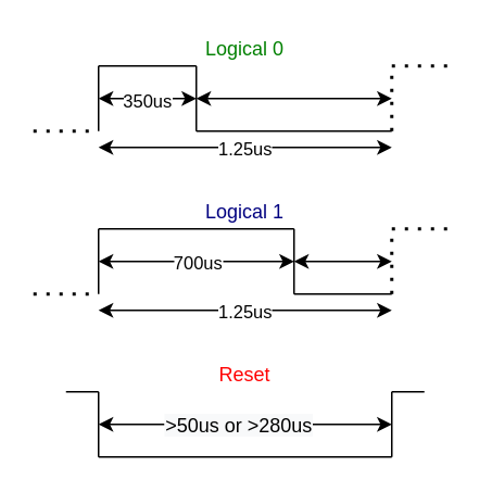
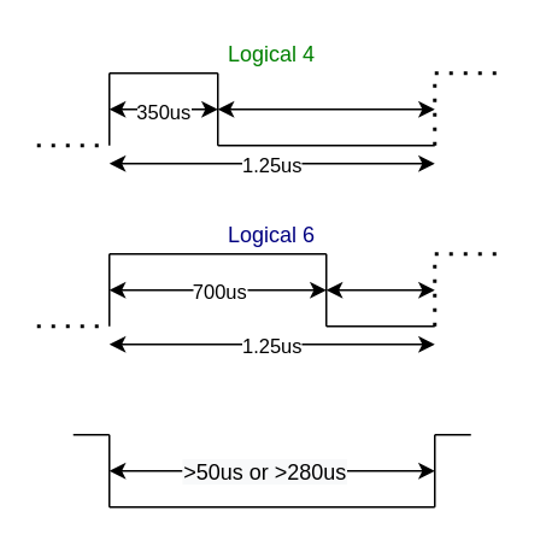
  <mxCell id="0" />
  <mxCell id="1" parent="0" />
  <mxCell id="2" value="" style="endArrow=none;html=1;" edge="1" parent="1"><mxGeometry width="50" height="50" relative="1" as="geometry"><mxPoint x="60" y="80" as="sourcePoint" /><mxPoint x="60" y="40" as="targetPoint" /></mxGeometry></mxCell>
  <mxCell id="3" value="" style="endArrow=none;html=1;" edge="1" parent="1"><mxGeometry width="50" height="50" relative="1" as="geometry"><mxPoint x="120" y="80" as="sourcePoint" /><mxPoint x="120" y="40" as="targetPoint" /></mxGeometry></mxCell>
  <mxCell id="4" value="" style="endArrow=none;html=1;" edge="1" parent="1"><mxGeometry width="50" height="50" relative="1" as="geometry"><mxPoint x="240" y="80" as="sourcePoint" /><mxPoint x="120" y="80" as="targetPoint" /></mxGeometry></mxCell>
  <mxCell id="5" value="" style="endArrow=none;html=1;" edge="1" parent="1"><mxGeometry width="50" height="50" relative="1" as="geometry"><mxPoint x="120" y="40" as="sourcePoint" /><mxPoint x="60" y="40" as="targetPoint" /></mxGeometry></mxCell>
  <mxCell id="6" value="" style="endArrow=none;html=1;" edge="1" parent="1"><mxGeometry width="50" height="50" relative="1" as="geometry"><mxPoint x="60" y="180" as="sourcePoint" /><mxPoint x="60" y="140" as="targetPoint" /></mxGeometry></mxCell>
  <mxCell id="7" value="" style="endArrow=none;html=1;" edge="1" parent="1"><mxGeometry width="50" height="50" relative="1" as="geometry"><mxPoint x="180" y="180" as="sourcePoint" /><mxPoint x="180" y="140" as="targetPoint" /></mxGeometry></mxCell>
  <mxCell id="8" value="" style="endArrow=none;html=1;" edge="1" parent="1"><mxGeometry width="50" height="50" relative="1" as="geometry"><mxPoint x="240" y="180" as="sourcePoint" /><mxPoint x="180" y="180" as="targetPoint" /></mxGeometry></mxCell>
- <mxCell id="9" value="Logical 0" style="text;html=1;strokeColor=none;fillColor=none;align=center;verticalAlign=middle;whiteSpace=wrap;rounded=0;fontColor=#008000;" vertex="1" parent="1"><mxGeometry x="120" y="20" width="60" height="20" as="geometry" /></mxCell>
- <mxCell id="10" value="Reset" style="text;html=1;strokeColor=none;fillColor=none;align=center;verticalAlign=middle;whiteSpace=wrap;rounded=0;labelBackgroundColor=none;fontColor=#FF0000;" vertex="1" parent="1"><mxGeometry x="120" y="220" width="60" height="20" as="geometry" /></mxCell>
+ <mxCell id="9" value="Logical 4" style="text;html=1;strokeColor=none;fillColor=none;align=center;verticalAlign=middle;whiteSpace=wrap;rounded=0;fontColor=#008000;" vertex="1" parent="1"><mxGeometry x="120" y="20" width="60" height="20" as="geometry" /></mxCell>
  <mxCell id="11" value="" style="endArrow=none;html=1;" edge="1" parent="1"><mxGeometry width="50" height="50" relative="1" as="geometry"><mxPoint x="180" y="140" as="sourcePoint" /><mxPoint x="60" y="140" as="targetPoint" /></mxGeometry></mxCell>
  <mxCell id="12" value="" style="endArrow=classic;startArrow=classic;html=1;" edge="1" parent="1"><mxGeometry width="50" height="50" relative="1" as="geometry"><mxPoint x="60" y="60" as="sourcePoint" /><mxPoint x="120" y="60" as="targetPoint" /></mxGeometry></mxCell>
  <mxCell id="13" value="350us" style="edgeLabel;html=1;align=center;verticalAlign=middle;resizable=0;points=[];" vertex="1" connectable="0" parent="12"><mxGeometry x="0.248" y="-1" relative="1" as="geometry"><mxPoint x="-7.33" as="offset" /></mxGeometry></mxCell>
  <mxCell id="14" value="" style="endArrow=classic;startArrow=classic;html=1;" edge="1" parent="1"><mxGeometry width="50" height="50" relative="1" as="geometry"><mxPoint x="180" y="160" as="sourcePoint" /><mxPoint x="240" y="160" as="targetPoint" /></mxGeometry></mxCell>
  <mxCell id="15" value="" style="endArrow=classic;startArrow=classic;html=1;" edge="1" parent="1"><mxGeometry width="50" height="50" relative="1" as="geometry"><mxPoint x="120" y="60" as="sourcePoint" /><mxPoint x="240" y="60" as="targetPoint" /></mxGeometry></mxCell>
  <mxCell id="16" value="" style="endArrow=classic;startArrow=classic;html=1;" edge="1" parent="1"><mxGeometry width="50" height="50" relative="1" as="geometry"><mxPoint x="60" y="160" as="sourcePoint" /><mxPoint x="180" y="160" as="targetPoint" /></mxGeometry></mxCell>
  <mxCell id="17" value="700us" style="edgeLabel;html=1;align=center;verticalAlign=middle;resizable=0;points=[];" vertex="1" connectable="0" parent="16"><mxGeometry x="-0.154" y="1" relative="1" as="geometry"><mxPoint x="9.33" y="1" as="offset" /></mxGeometry></mxCell>
  <mxCell id="18" value="" style="endArrow=classic;startArrow=classic;html=1;" edge="1" parent="1"><mxGeometry width="50" height="50" relative="1" as="geometry"><mxPoint x="60" y="190" as="sourcePoint" /><mxPoint x="240" y="190" as="targetPoint" /></mxGeometry></mxCell>
  <mxCell id="19" value="1.25us" style="edgeLabel;html=1;align=center;verticalAlign=middle;resizable=0;points=[];" vertex="1" connectable="0" parent="18"><mxGeometry x="0.138" relative="1" as="geometry"><mxPoint x="-12.33" as="offset" /></mxGeometry></mxCell>
  <mxCell id="20" value="" style="endArrow=none;dashed=1;html=1;dashPattern=1 3;strokeWidth=2;" edge="1" parent="1"><mxGeometry width="50" height="50" relative="1" as="geometry"><mxPoint x="20" y="80" as="sourcePoint" /><mxPoint x="60" y="80" as="targetPoint" /></mxGeometry></mxCell>
  <mxCell id="21" value="" style="endArrow=none;dashed=1;html=1;dashPattern=1 3;strokeWidth=2;" edge="1" parent="1"><mxGeometry width="50" height="50" relative="1" as="geometry"><mxPoint x="20" y="180" as="sourcePoint" /><mxPoint x="60" y="180" as="targetPoint" /></mxGeometry></mxCell>
  <mxCell id="22" value="" style="endArrow=none;dashed=1;html=1;dashPattern=1 3;strokeWidth=2;" edge="1" parent="1"><mxGeometry width="50" height="50" relative="1" as="geometry"><mxPoint x="240" y="140" as="sourcePoint" /><mxPoint x="280" y="140" as="targetPoint" /></mxGeometry></mxCell>
  <mxCell id="23" value="" style="endArrow=none;dashed=1;html=1;dashPattern=1 3;strokeWidth=2;" edge="1" parent="1"><mxGeometry width="50" height="50" relative="1" as="geometry"><mxPoint x="240" y="40" as="sourcePoint" /><mxPoint x="280" y="40" as="targetPoint" /></mxGeometry></mxCell>
  <mxCell id="24" value="" style="endArrow=none;dashed=1;html=1;dashPattern=1 3;strokeWidth=2;" edge="1" parent="1"><mxGeometry width="50" height="50" relative="1" as="geometry"><mxPoint x="240" y="180" as="sourcePoint" /><mxPoint x="240" y="140" as="targetPoint" /></mxGeometry></mxCell>
  <mxCell id="25" value="" style="endArrow=none;dashed=1;html=1;dashPattern=1 3;strokeWidth=2;" edge="1" parent="1"><mxGeometry width="50" height="50" relative="1" as="geometry"><mxPoint x="240" y="80" as="sourcePoint" /><mxPoint x="240" y="40" as="targetPoint" /></mxGeometry></mxCell>
  <mxCell id="26" value="" style="endArrow=none;html=1;" edge="1" parent="1"><mxGeometry width="50" height="50" relative="1" as="geometry"><mxPoint x="60" y="280" as="sourcePoint" /><mxPoint x="60" y="240" as="targetPoint" /></mxGeometry></mxCell>
  <mxCell id="27" value="" style="endArrow=classic;startArrow=classic;html=1;" edge="1" parent="1"><mxGeometry width="50" height="50" relative="1" as="geometry"><mxPoint x="60" y="90" as="sourcePoint" /><mxPoint x="240" y="90" as="targetPoint" /></mxGeometry></mxCell>
  <mxCell id="28" value="1.25us" style="edgeLabel;html=1;align=center;verticalAlign=middle;resizable=0;points=[];" vertex="1" connectable="0" parent="27"><mxGeometry x="0.138" relative="1" as="geometry"><mxPoint x="-12.33" as="offset" /></mxGeometry></mxCell>
- <mxCell id="29" value="&lt;font color=&quot;#000080&quot;&gt;Logical 1&lt;/font&gt;" style="text;html=1;strokeColor=none;fillColor=none;align=center;verticalAlign=middle;whiteSpace=wrap;rounded=0;" vertex="1" parent="1"><mxGeometry x="120" y="120" width="60" height="20" as="geometry" /></mxCell>
+ <mxCell id="29" value="&lt;font color=&quot;#000080&quot;&gt;Logical 6&lt;/font&gt;" style="text;html=1;strokeColor=none;fillColor=none;align=center;verticalAlign=middle;whiteSpace=wrap;rounded=0;" vertex="1" parent="1"><mxGeometry x="120" y="120" width="60" height="20" as="geometry" /></mxCell>
  <mxCell id="30" value="" style="endArrow=none;html=1;" edge="1" parent="1"><mxGeometry width="50" height="50" relative="1" as="geometry"><mxPoint x="240" y="280" as="sourcePoint" /><mxPoint x="240" y="240" as="targetPoint" /></mxGeometry></mxCell>
  <mxCell id="31" value="" style="endArrow=none;html=1;" edge="1" parent="1"><mxGeometry width="50" height="50" relative="1" as="geometry"><mxPoint x="240" y="280" as="sourcePoint" /><mxPoint x="60" y="280" as="targetPoint" /></mxGeometry></mxCell>
  <mxCell id="32" value="" style="endArrow=none;html=1;" edge="1" parent="1"><mxGeometry width="50" height="50" relative="1" as="geometry"><mxPoint x="40" y="240" as="sourcePoint" /><mxPoint x="60" y="240" as="targetPoint" /></mxGeometry></mxCell>
  <mxCell id="33" value="" style="endArrow=none;html=1;" edge="1" parent="1"><mxGeometry width="50" height="50" relative="1" as="geometry"><mxPoint x="240" y="240" as="sourcePoint" /><mxPoint x="260" y="240" as="targetPoint" /></mxGeometry></mxCell>
  <mxCell id="34" value="" style="endArrow=classic;startArrow=classic;html=1;" edge="1" parent="1"><mxGeometry width="50" height="50" relative="1" as="geometry"><mxPoint x="60" y="260" as="sourcePoint" /><mxPoint x="240" y="260" as="targetPoint" /></mxGeometry></mxCell>
  <mxCell id="35" value="&lt;span style=&quot;font-size: 12px ; background-color: rgb(248 , 249 , 250)&quot;&gt;&amp;gt;50us or &amp;gt;280us&lt;/span&gt;" style="edgeLabel;html=1;align=center;verticalAlign=middle;resizable=0;points=[];" vertex="1" connectable="0" parent="34"><mxGeometry x="-0.154" y="1" relative="1" as="geometry"><mxPoint x="9.33" y="1" as="offset" /></mxGeometry></mxCell>
